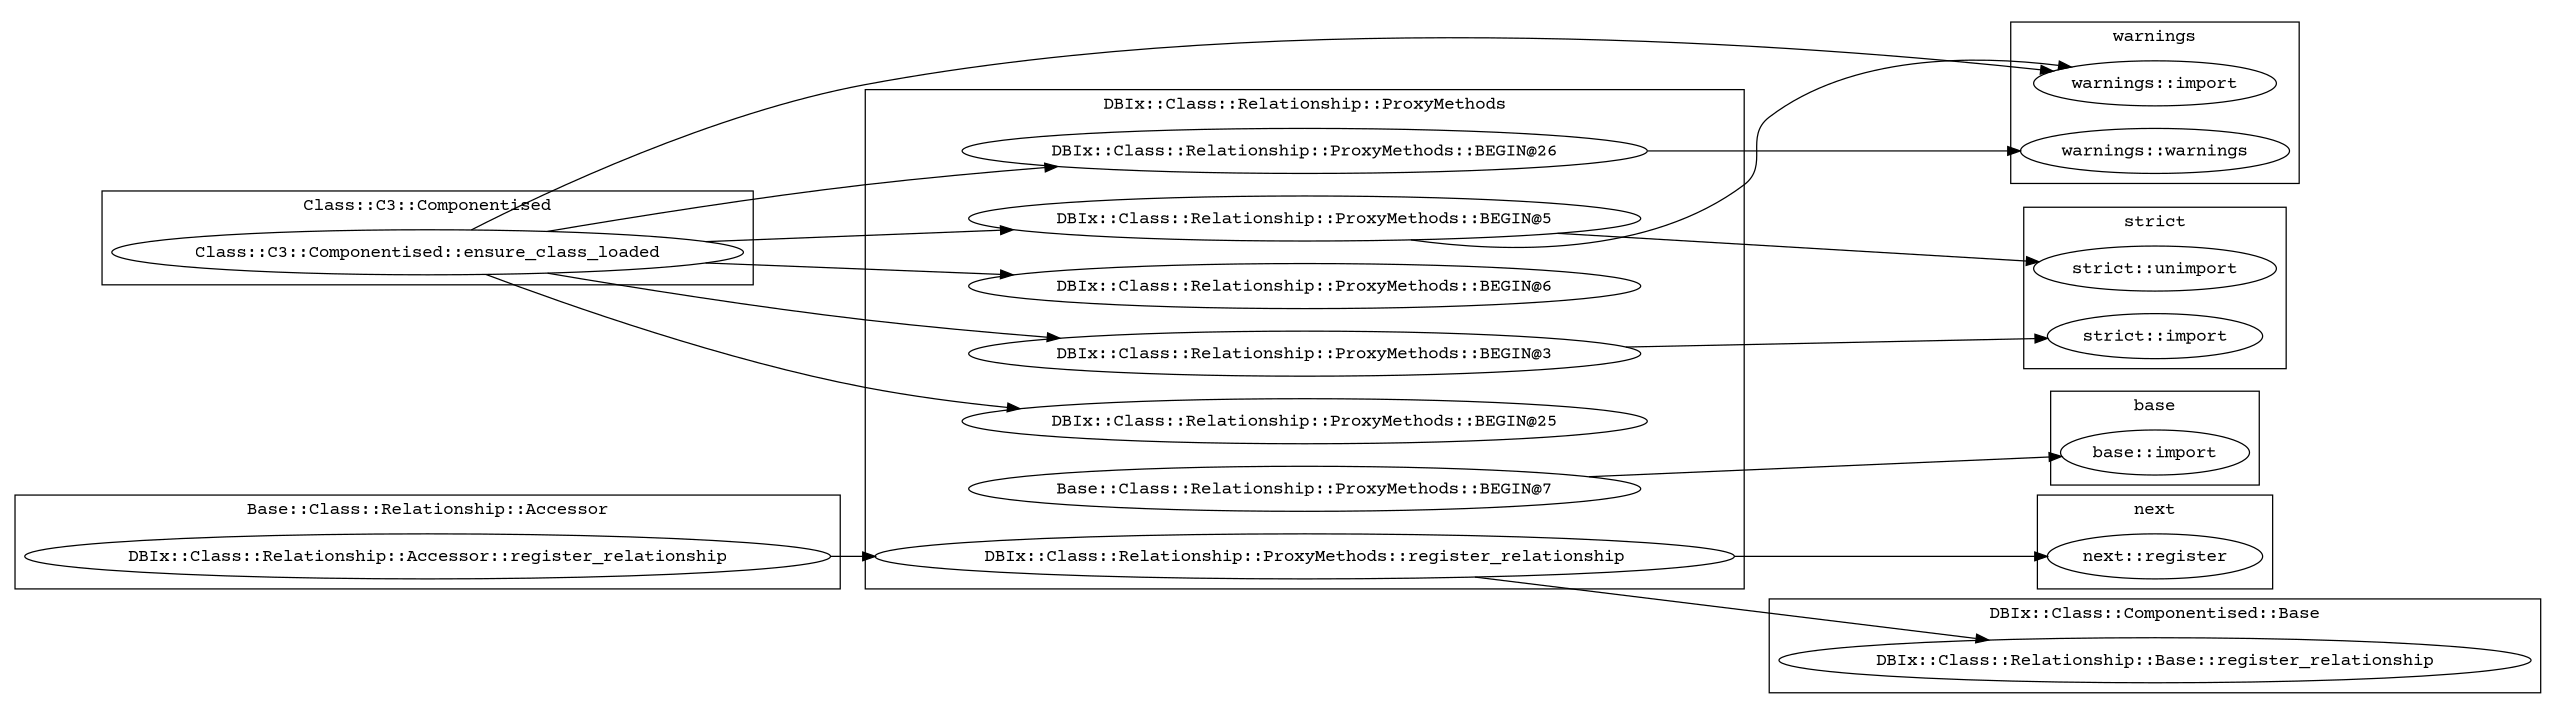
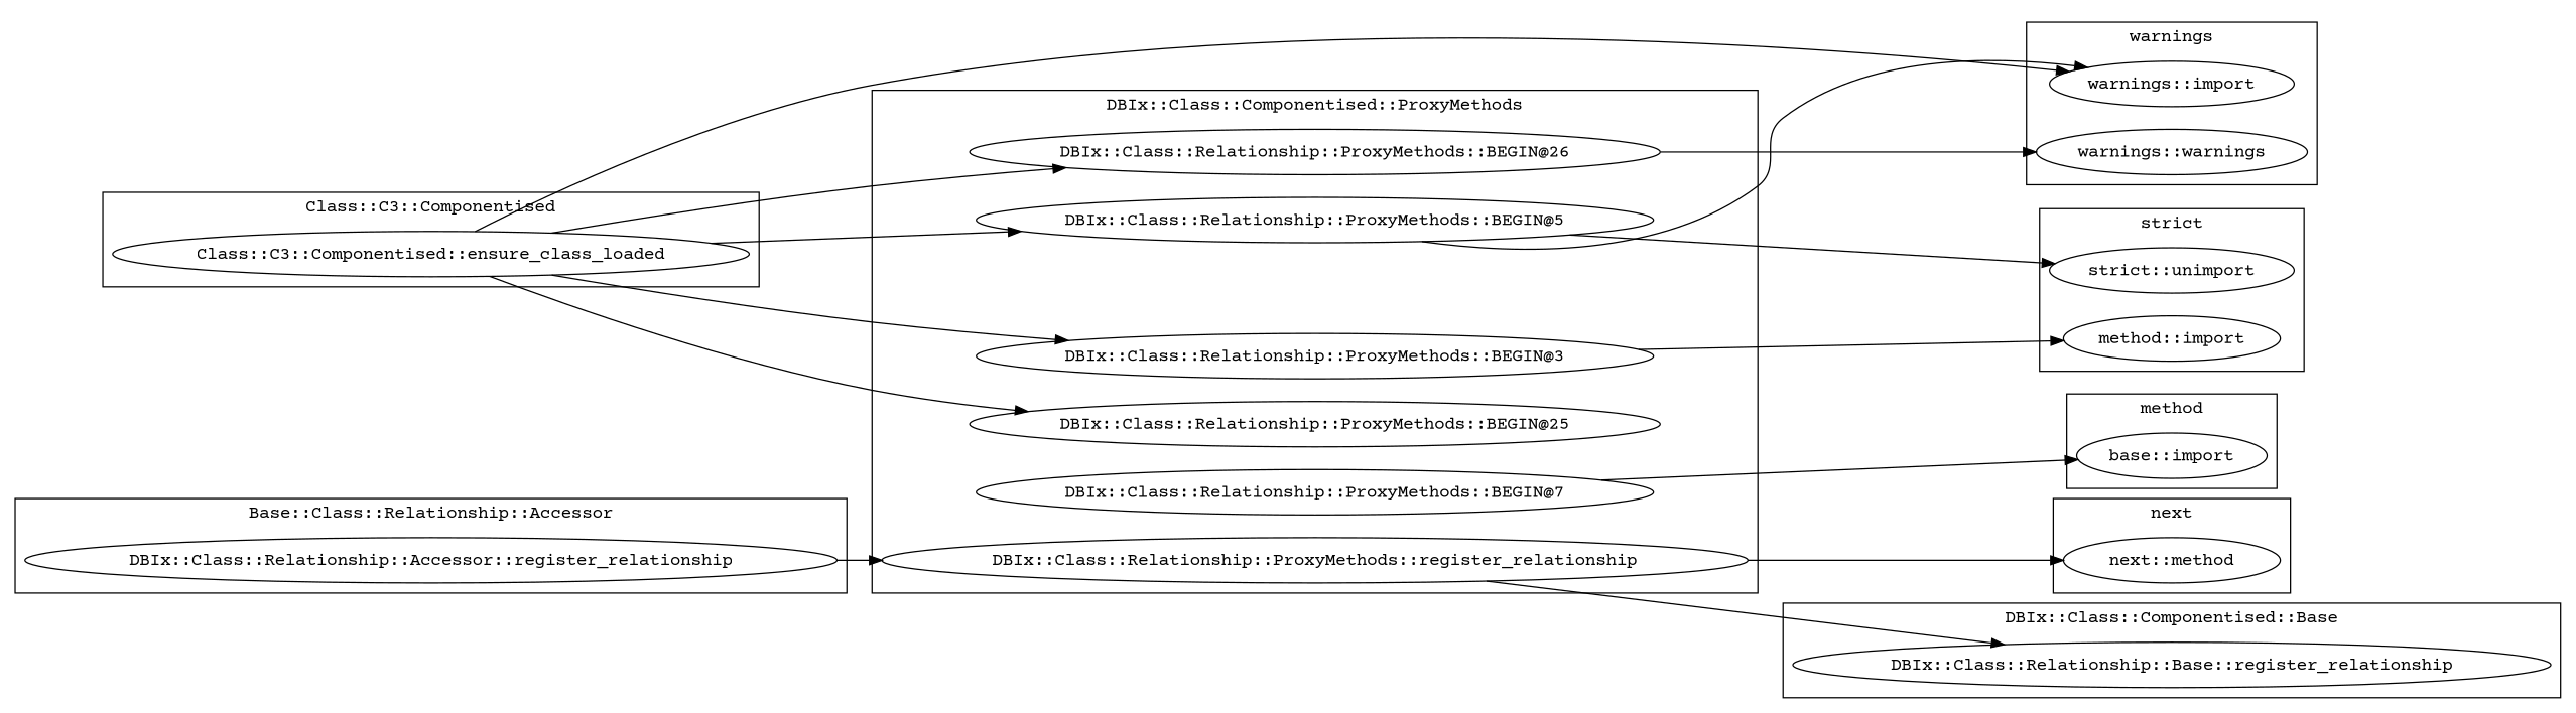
  digraph {
    fontname="Courier Prime"
    rankdir=LR
    node [fontname="Courier Prime"]
    edge [fontname="Courier Prime"]
    "base::import"
    "DBIx::Class::Relationship::Accessor::register_relationship"
    "Class::C3::Componentised::ensure_class_loaded"
    n4 [label="warnings::warnings"]
    "warnings::import"
-   "next::method" [label="next::register"]
+   "next::method"
    "DBIx::Class::Relationship::ProxyMethods::BEGIN@25"
    "DBIx::Class::Relationship::ProxyMethods::BEGIN@5"
    "DBIx::Class::Relationship::ProxyMethods::BEGIN@26"
-   "DBIx::Class::Relationship::ProxyMethods::BEGIN@6"
    n11 [label="DBIx::Class::Relationship::ProxyMethods::BEGIN@3"]
-   "DBIx::Class::Relationship::ProxyMethods::BEGIN@7" [label="Base::Class::Relationship::ProxyMethods::BEGIN@7"]
+   "DBIx::Class::Relationship::ProxyMethods::BEGIN@7"
    "DBIx::Class::Relationship::ProxyMethods::register_relationship"
-   "strict::import"
+   "strict::import" [label="method::import"]
    "strict::unimport"
    "DBIx::Class::Relationship::Base::register_relationship"
    subgraph cluster_1 {
-     label=base
+     label=method
      "base::import"
    }
    subgraph cluster_2 {
      label="Base::Class::Relationship::Accessor"
      "DBIx::Class::Relationship::Accessor::register_relationship"
    }
    subgraph cluster_3 {
      label="Class::C3::Componentised"
      "Class::C3::Componentised::ensure_class_loaded"
    }
    subgraph cluster_4 {
      label=warnings
      n4
      "warnings::import"
    }
    subgraph cluster_5 {
      label=next
      "next::method"
    }
    subgraph cluster_6 {
-     label="DBIx::Class::Relationship::ProxyMethods"
+     label="DBIx::Class::Componentised::ProxyMethods"
      "DBIx::Class::Relationship::ProxyMethods::BEGIN@25"
      "DBIx::Class::Relationship::ProxyMethods::BEGIN@5"
      "DBIx::Class::Relationship::ProxyMethods::BEGIN@26"
-     "DBIx::Class::Relationship::ProxyMethods::BEGIN@6"
      n11
      "DBIx::Class::Relationship::ProxyMethods::BEGIN@7"
      "DBIx::Class::Relationship::ProxyMethods::register_relationship"
    }
    subgraph cluster_7 {
      label="strict"
      "strict::import"
      "strict::unimport"
    }
    subgraph cluster_8 {
      label="DBIx::Class::Componentised::Base"
      "DBIx::Class::Relationship::Base::register_relationship"
    }
    "DBIx::Class::Relationship::Accessor::register_relationship" -> "DBIx::Class::Relationship::ProxyMethods::register_relationship"
    "Class::C3::Componentised::ensure_class_loaded" -> "warnings::import"
    "Class::C3::Componentised::ensure_class_loaded" -> "DBIx::Class::Relationship::ProxyMethods::BEGIN@25"
    "Class::C3::Componentised::ensure_class_loaded" -> "DBIx::Class::Relationship::ProxyMethods::BEGIN@5"
    "Class::C3::Componentised::ensure_class_loaded" -> "DBIx::Class::Relationship::ProxyMethods::BEGIN@26"
-   "Class::C3::Componentised::ensure_class_loaded" -> "DBIx::Class::Relationship::ProxyMethods::BEGIN@6"
    "Class::C3::Componentised::ensure_class_loaded" -> n11
    "DBIx::Class::Relationship::ProxyMethods::BEGIN@5" -> "warnings::import"
    "DBIx::Class::Relationship::ProxyMethods::BEGIN@5" -> "strict::unimport"
    "DBIx::Class::Relationship::ProxyMethods::BEGIN@26" -> n4
    n11 -> "strict::import"
    "DBIx::Class::Relationship::ProxyMethods::BEGIN@7" -> "base::import"
    "DBIx::Class::Relationship::ProxyMethods::register_relationship" -> "next::method"
    "DBIx::Class::Relationship::ProxyMethods::register_relationship" -> "DBIx::Class::Relationship::Base::register_relationship"
  }
